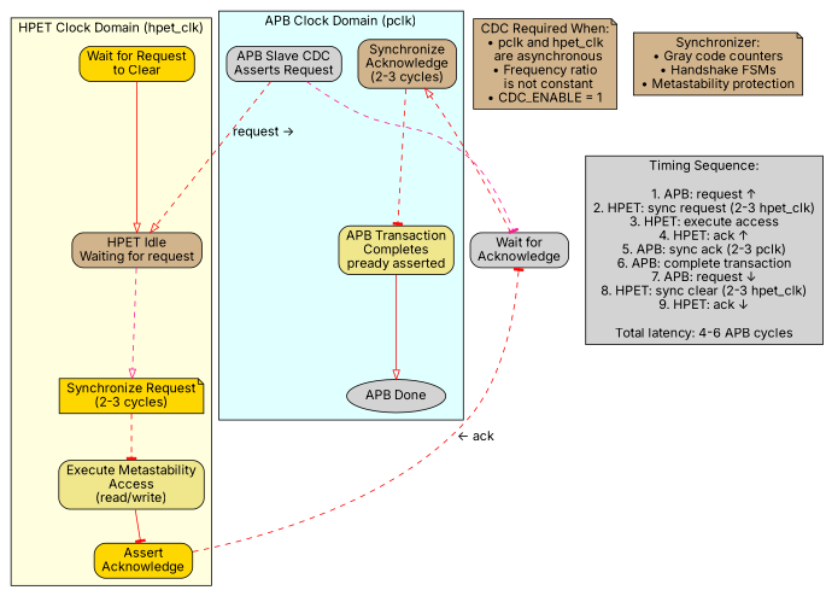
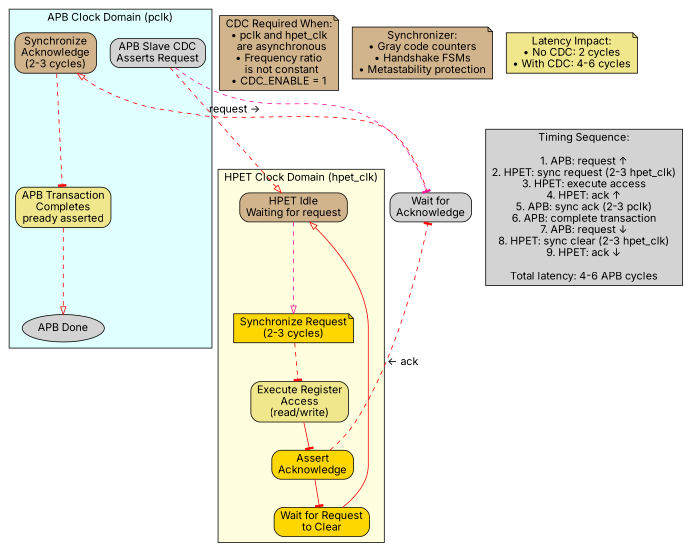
  digraph {
    fontname=Inter
    rankdir=TB
    node [fillcolor=lightgrey fontname=Inter shape=box style="rounded,filled"]
    edge [arrowhead=tee color=red fontname=Inter style=dashed]
    n1 [label="Wait for\nAcknowledge"]
    n2 [label="Timing Sequence:\n\n1. APB: request ↑\n2. HPET: sync request (2-3 hpet_clk)\n3. HPET: execute access\n4. HPET: ack ↑\n5. APB: sync ack (2-3 pclk)\n6. APB: complete transaction\n7. APB: request ↓\n8. HPET: sync clear (2-3 hpet_clk)\n9. HPET: ack ↓\n\nTotal latency: 4-6 APB cycles" style=filled]
    n3 [label="APB Slave CDC\nAsserts Request"]
    n4 [fillcolor=tan label="Synchronize\nAcknowledge\n(2-3 cycles)"]
    n5 [fillcolor=khaki label="APB Transaction\nCompletes\npready asserted"]
    n6 [label="APB Done" shape=ellipse]
    n7 [fillcolor=tan label="HPET Idle\nWaiting for request"]
    n8 [fillcolor=gold label="Synchronize Request\n(2-3 cycles)" shape=note]
-   n9 [fillcolor=khaki label="Execute Metastability\nAccess\n(read/write)"]
+   n9 [fillcolor=khaki label="Execute Register\nAccess\n(read/write)"]
    n10 [fillcolor=gold label="Assert\nAcknowledge"]
    n11 [fillcolor=gold label="Wait for Request\nto Clear"]
    n12 [fillcolor=tan label="CDC Required When:\n• pclk and hpet_clk\n  are asynchronous\n• Frequency ratio\n  is not constant\n• CDC_ENABLE = 1" shape=note style=filled]
    n13 [fillcolor=tan label="Synchronizer:\n• Gray code counters\n• Handshake FSMs\n• Metastability protection" shape=note style=filled]
+   n14 [fillcolor=khaki label="Latency Impact:\n• No CDC: 2 cycles\n• With CDC: 4-6 cycles" shape=note style=filled]
    subgraph sub_1 {
      rank=same
      n1
      n2
    }
    subgraph cluster_2 {
      fillcolor=lightcyan
      label="APB Clock Domain (pclk)"
      style=filled
      n3
      n4
      n5
      n6
    }
    subgraph cluster_3 {
      fillcolor=lightyellow
      label="HPET Clock Domain (hpet_clk)"
      style=filled
      n7
      n8
      n9
      n10
      n11
    }
    n1 -> n4 [arrowhead=onormal]
    n3 -> n1 [color=deeppink]
    n3 -> n7 [arrowhead=onormal label="request →"]
    n4 -> n5
-   n5 -> n6 [arrowhead=onormal style=solid]
+   n5 -> n6 [arrowhead=onormal]
    n7 -> n8 [arrowhead=onormal color=deeppink]
    n8 -> n9
    n9 -> n10 [style=solid]
    n10 -> n1 [label="← ack"]
+   n10 -> n11 [style=solid]
    n11 -> n7 [arrowhead=onormal style=solid]
  }
